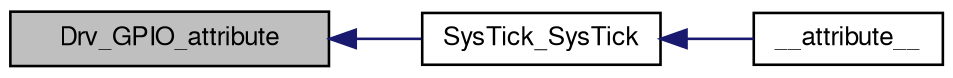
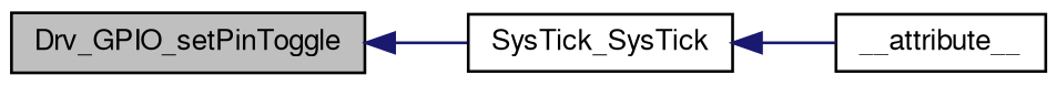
  digraph {
    rankdir=LR
    node [color=black fillcolor=white fontname=FreeSans fontsize=10 shape=record style=filled]
    edge [color=midnightblue dir=back fontname=FreeSans fontsize=10 labelfontname=FreeSans labelfontsize=10 style=solid]
-   n1 [fillcolor=grey75 fontcolor=black height=0.2 label=Drv_GPIO_attribute width=0.4]
+   n1 [fillcolor=grey75 fontcolor=black height=0.2 label=Drv_GPIO_setPinToggle width=0.4]
    n2 [height=0.2 label=SysTick_SysTick width=0.4]
    n3 [height=0.2 label=__attribute__ width=0.4]
    n1 -> n2
    n2 -> n3
  }
